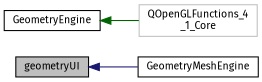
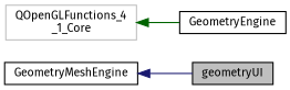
  digraph {
    fontname="Fira Sans"
    rankdir=LR
    node [color=black fillcolor=white fontname="Fira Sans" fontsize=10 shape=record style=filled]
    edge [dir=back fontname="Fira Sans" fontsize=10 labelfontname=Helvetica labelfontsize=10 style=solid]
    n1 [fillcolor=grey75 fontcolor=black height=0.2 label=geometryUI width=0.4]
    n2 [height=0.2 label=GeometryMeshEngine width=0.4]
    n3 [height=0.2 label=GeometryEngine width=0.4]
    n4 [color=grey75 height=0.2 label="QOpenGLFunctions_4\l_1_Core" width=0.4]
-   n1 -> n2 [color=midnightblue]
-   n3 -> n4 [color=darkgreen]
+   n2 -> n1 [color=midnightblue]
+   n4 -> n3 [color=darkgreen]
  }
